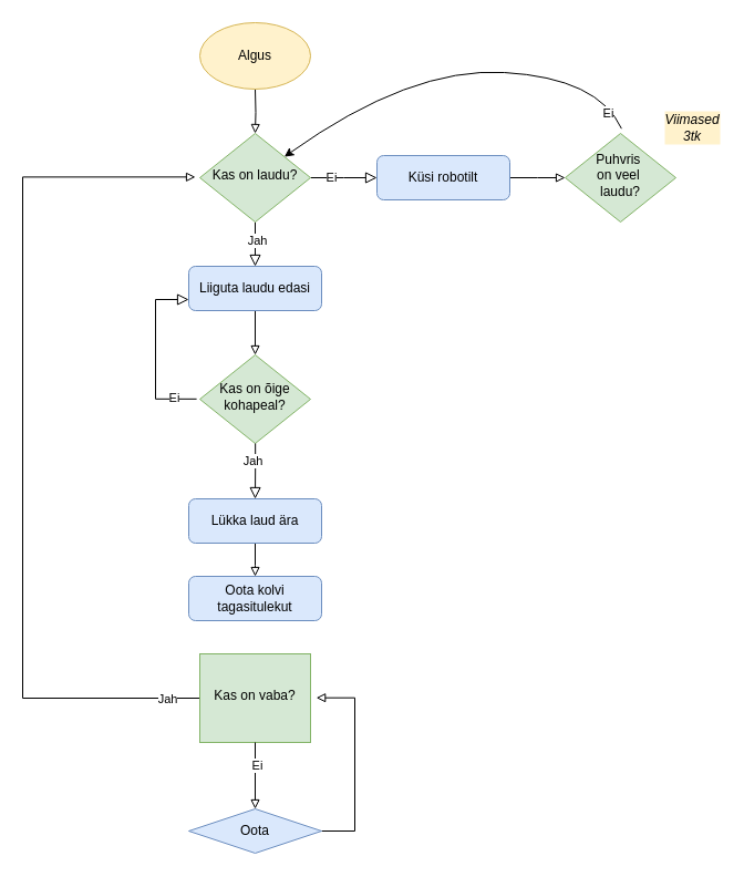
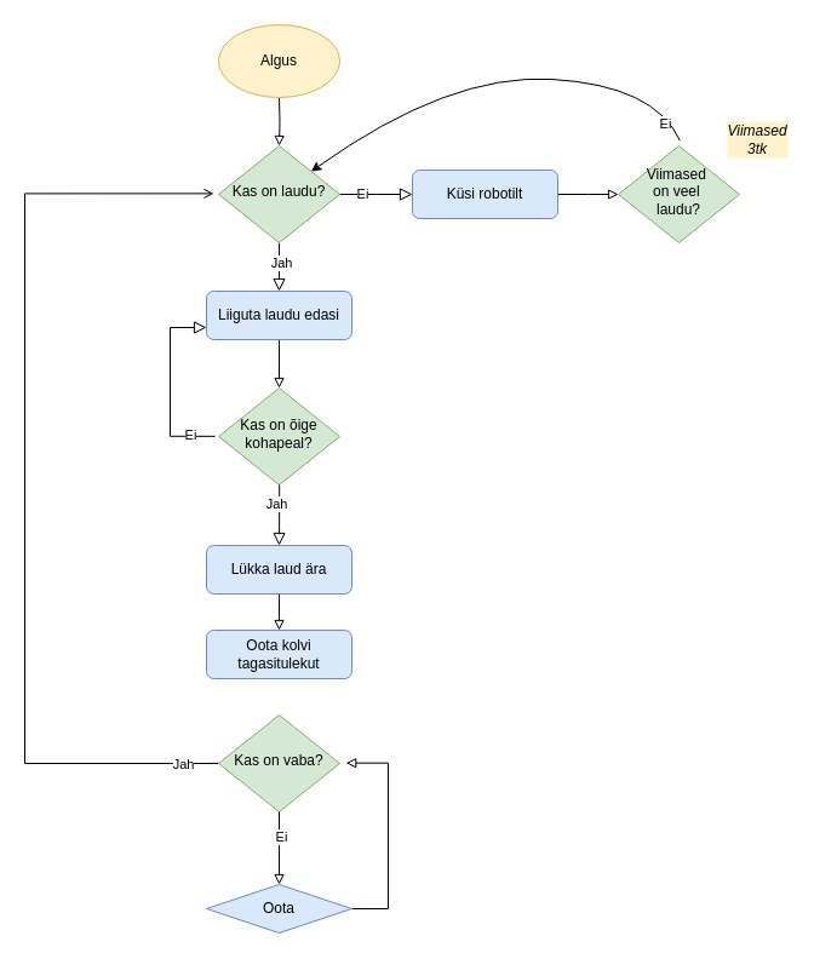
  <mxCell id="0" />
  <mxCell id="1" parent="0" />
  <mxCell id="2" value="" style="rounded=0;html=1;jettySize=auto;orthogonalLoop=1;fontSize=11;endArrow=block;endFill=0;endSize=8;strokeWidth=1;shadow=0;labelBackgroundColor=none;edgeStyle=orthogonalEdgeStyle;" parent="1" source="6" edge="1"><mxGeometry x="-0.506" y="20" relative="1" as="geometry"><mxPoint as="offset" /><mxPoint x="230" y="240" as="targetPoint" /></mxGeometry></mxCell>
  <mxCell id="3" value="Jah" style="edgeLabel;html=1;align=center;verticalAlign=middle;resizable=0;points=[];" vertex="1" connectable="0" parent="2"><mxGeometry x="-0.206" y="1" relative="1" as="geometry"><mxPoint as="offset" /></mxGeometry></mxCell>
  <mxCell id="4" value="" style="edgeStyle=orthogonalEdgeStyle;rounded=0;html=1;jettySize=auto;orthogonalLoop=1;fontSize=11;endArrow=block;endFill=0;endSize=8;strokeWidth=1;shadow=0;labelBackgroundColor=none;" parent="1" source="6" edge="1"><mxGeometry x="-0.2" y="10" relative="1" as="geometry"><mxPoint as="offset" /><mxPoint x="340" y="160" as="targetPoint" /></mxGeometry></mxCell>
  <mxCell id="5" value="Ei" style="edgeLabel;html=1;align=center;verticalAlign=middle;resizable=0;points=[];" vertex="1" connectable="0" parent="4"><mxGeometry x="-0.409" y="1" relative="1" as="geometry"><mxPoint as="offset" /></mxGeometry></mxCell>
  <mxCell id="6" value="Kas on laudu?" style="rhombus;whiteSpace=wrap;html=1;shadow=0;fontFamily=Helvetica;fontSize=12;align=center;strokeWidth=1;spacing=6;spacingTop=-4;fillColor=#d5e8d4;strokeColor=#82b366;" parent="1" vertex="1"><mxGeometry x="180" y="120" width="100" height="80" as="geometry" /></mxCell>
  <mxCell id="7" style="edgeStyle=orthogonalEdgeStyle;rounded=0;orthogonalLoop=1;jettySize=auto;html=1;entryX=0.5;entryY=0;entryDx=0;entryDy=0;endArrow=block;endFill=0;" edge="1" parent="1" source="8"><mxGeometry relative="1" as="geometry"><mxPoint x="230" y="520" as="targetPoint" /></mxGeometry></mxCell>
  <mxCell id="8" value="Lükka laud ära" style="rounded=1;whiteSpace=wrap;html=1;fontSize=12;glass=0;strokeWidth=1;shadow=0;fillColor=#dae8fc;strokeColor=#6c8ebf;" parent="1" vertex="1"><mxGeometry x="170" y="450" width="120" height="40" as="geometry" /></mxCell>
  <mxCell id="9" style="edgeStyle=orthogonalEdgeStyle;rounded=0;orthogonalLoop=1;jettySize=auto;html=1;entryX=0.5;entryY=0;entryDx=0;entryDy=0;endArrow=block;endFill=0;" edge="1" parent="1" source="10" target="18"><mxGeometry relative="1" as="geometry" /></mxCell>
  <mxCell id="10" value="Liiguta laudu edasi" style="rounded=1;whiteSpace=wrap;html=1;fontSize=12;glass=0;strokeWidth=1;shadow=0;fillColor=#dae8fc;strokeColor=#6c8ebf;" parent="1" vertex="1"><mxGeometry x="170" y="240" width="120" height="40" as="geometry" /></mxCell>
- <mxCell id="11" value="&lt;div&gt;Puhvris&amp;nbsp;&lt;/div&gt;&lt;div&gt;on veel&amp;nbsp;&lt;/div&gt;&lt;div&gt;laudu?&lt;/div&gt;" style="rhombus;whiteSpace=wrap;html=1;shadow=0;fontFamily=Helvetica;fontSize=12;align=center;strokeWidth=1;spacing=6;spacingTop=-4;fillColor=#d5e8d4;strokeColor=#82b366;" parent="1" vertex="1"><mxGeometry x="510" y="120" width="100" height="80" as="geometry" /></mxCell>
+ <mxCell id="11" value="&lt;div&gt;Viimased&amp;nbsp;&lt;/div&gt;&lt;div&gt;on veel&amp;nbsp;&lt;/div&gt;&lt;div&gt;laudu?&lt;/div&gt;" style="rhombus;whiteSpace=wrap;html=1;shadow=0;fontFamily=Helvetica;fontSize=12;align=center;strokeWidth=1;spacing=6;spacingTop=-4;fillColor=#d5e8d4;strokeColor=#82b366;" parent="1" vertex="1"><mxGeometry x="510" y="120" width="100" height="80" as="geometry" /></mxCell>
  <mxCell id="12" value="&lt;i&gt;Viimased 3tk&lt;/i&gt;" style="text;html=1;align=center;verticalAlign=middle;whiteSpace=wrap;rounded=0;fillColor=#fff2cc;strokeColor=none;gradientColor=none;dashed=1;dashPattern=1 4;" parent="1" vertex="1"><mxGeometry x="600" y="100" width="50" height="30" as="geometry" /></mxCell>
  <mxCell id="13" style="edgeStyle=orthogonalEdgeStyle;rounded=0;orthogonalLoop=1;jettySize=auto;html=1;endArrow=block;endFill=0;" edge="1" parent="1" source="14"><mxGeometry relative="1" as="geometry"><mxPoint x="510" y="160" as="targetPoint" /></mxGeometry></mxCell>
  <mxCell id="14" value="Küsi robotilt" style="rounded=1;whiteSpace=wrap;html=1;fontSize=12;glass=0;strokeWidth=1;shadow=0;fillColor=#dae8fc;strokeColor=#6c8ebf;" parent="1" vertex="1"><mxGeometry x="340" y="140" width="120" height="40" as="geometry" /></mxCell>
- <mxCell id="15" style="edgeStyle=orthogonalEdgeStyle;rounded=0;orthogonalLoop=1;jettySize=auto;html=1;entryX=-0.04;entryY=0.492;entryDx=0;entryDy=0;entryPerimeter=0;endArrow=block;endFill=0;" parent="1" source="23" target="6" edge="1"><mxGeometry relative="1" as="geometry"><mxPoint x="90" y="160" as="targetPoint" /><Array as="points"><mxPoint x="20" y="630" /><mxPoint x="20" y="159" /></Array></mxGeometry></mxCell>
+ <mxCell id="15" style="edgeStyle=orthogonalEdgeStyle;rounded=0;orthogonalLoop=1;jettySize=auto;html=1;entryX=-0.04;entryY=0.492;entryDx=0;entryDy=0;entryPerimeter=0;endArrow=open;endFill=0;" parent="1" source="23" target="6" edge="1"><mxGeometry relative="1" as="geometry"><mxPoint x="90" y="160" as="targetPoint" /><Array as="points"><mxPoint x="20" y="630" /><mxPoint x="20" y="159" /></Array></mxGeometry></mxCell>
  <mxCell id="16" value="Jah" style="edgeLabel;html=1;align=center;verticalAlign=middle;resizable=0;points=[];" vertex="1" connectable="0" parent="15"><mxGeometry x="-0.957" y="-1" relative="1" as="geometry"><mxPoint x="-13" y="1" as="offset" /></mxGeometry></mxCell>
  <mxCell id="17" value="Oota kolvi tagasitulekut" style="rounded=1;whiteSpace=wrap;html=1;fontSize=12;glass=0;strokeWidth=1;shadow=0;fillColor=#dae8fc;strokeColor=#6c8ebf;" parent="1" vertex="1"><mxGeometry x="170" y="520" width="120" height="40" as="geometry" /></mxCell>
  <mxCell id="18" value="Kas on õige kohapeal?" style="rhombus;whiteSpace=wrap;html=1;shadow=0;fontFamily=Helvetica;fontSize=12;align=center;strokeWidth=1;spacing=6;spacingTop=-4;fillColor=#d5e8d4;strokeColor=#82b366;" vertex="1" parent="1"><mxGeometry x="180" y="320" width="100" height="80" as="geometry" /></mxCell>
  <mxCell id="19" value="" style="rounded=0;html=1;jettySize=auto;orthogonalLoop=1;fontSize=11;endArrow=block;endFill=0;endSize=8;strokeWidth=1;shadow=0;labelBackgroundColor=none;edgeStyle=orthogonalEdgeStyle;" edge="1" parent="1"><mxGeometry x="-0.2" y="20" relative="1" as="geometry"><mxPoint as="offset" /><mxPoint x="230" y="450" as="targetPoint" /><mxPoint x="230.17" y="400" as="sourcePoint" /><Array as="points"><mxPoint x="230" y="420" /><mxPoint x="230" y="420" /></Array></mxGeometry></mxCell>
  <mxCell id="20" value="Jah" style="edgeLabel;html=1;align=center;verticalAlign=middle;resizable=0;points=[];" vertex="1" connectable="0" parent="19"><mxGeometry x="-0.394" y="-3" relative="1" as="geometry"><mxPoint as="offset" /></mxGeometry></mxCell>
  <mxCell id="21" value="" style="edgeStyle=orthogonalEdgeStyle;rounded=0;html=1;jettySize=auto;orthogonalLoop=1;fontSize=11;endArrow=block;endFill=0;endSize=8;strokeWidth=1;shadow=0;labelBackgroundColor=none;exitX=-0.029;exitY=0.498;exitDx=0;exitDy=0;exitPerimeter=0;entryX=0;entryY=0.75;entryDx=0;entryDy=0;" edge="1" parent="1" source="18" target="10"><mxGeometry x="-0.75" y="10" relative="1" as="geometry"><mxPoint as="offset" /><mxPoint x="130" y="270" as="targetPoint" /><mxPoint x="120" y="380" as="sourcePoint" /><Array as="points"><mxPoint x="140" y="360" /><mxPoint x="140" y="270" /></Array></mxGeometry></mxCell>
  <mxCell id="22" value="Ei" style="edgeLabel;html=1;align=center;verticalAlign=middle;resizable=0;points=[];" vertex="1" connectable="0" parent="21"><mxGeometry x="-0.734" y="-1" relative="1" as="geometry"><mxPoint as="offset" /></mxGeometry></mxCell>
- <mxCell id="23" value="Kas on vaba?" style="whiteSpace=wrap;html=1;shadow=0;fontFamily=Helvetica;fontSize=12;align=center;strokeWidth=1;spacing=6;spacingTop=-4;fillColor=#d5e8d4;strokeColor=#82b366;rounded=0;" vertex="1" parent="1"><mxGeometry x="180" y="590" width="100" height="80" as="geometry" /></mxCell>
+ <mxCell id="23" value="Kas on vaba?" style="rhombus;whiteSpace=wrap;html=1;shadow=0;fontFamily=Helvetica;fontSize=12;align=center;strokeWidth=1;spacing=6;spacingTop=-4;fillColor=#d5e8d4;strokeColor=#82b366;" vertex="1" parent="1"><mxGeometry x="180" y="590" width="100" height="80" as="geometry" /></mxCell>
  <mxCell id="24" style="edgeStyle=orthogonalEdgeStyle;rounded=0;orthogonalLoop=1;jettySize=auto;html=1;entryX=1.052;entryY=0.496;entryDx=0;entryDy=0;entryPerimeter=0;endArrow=block;endFill=0;" edge="1" parent="1" source="28" target="23"><mxGeometry relative="1" as="geometry"><mxPoint x="320" y="750" as="targetPoint" /><Array as="points"><mxPoint x="320" y="750" /><mxPoint x="320" y="630" /></Array></mxGeometry></mxCell>
  <mxCell id="25" style="edgeStyle=orthogonalEdgeStyle;rounded=0;orthogonalLoop=1;jettySize=auto;html=1;entryX=0.5;entryY=0;entryDx=0;entryDy=0;endArrow=block;endFill=0;" edge="1" parent="1" target="6"><mxGeometry relative="1" as="geometry"><mxPoint x="230" y="80" as="sourcePoint" /></mxGeometry></mxCell>
  <mxCell id="26" value="" style="edgeStyle=orthogonalEdgeStyle;rounded=0;orthogonalLoop=1;jettySize=auto;html=1;endArrow=block;endFill=0;" edge="1" parent="1" source="23" target="28"><mxGeometry relative="1" as="geometry"><mxPoint x="230" y="840" as="targetPoint" /><mxPoint x="230" y="670" as="sourcePoint" /></mxGeometry></mxCell>
  <mxCell id="27" value="Ei" style="edgeLabel;html=1;align=center;verticalAlign=middle;resizable=0;points=[];" vertex="1" connectable="0" parent="26"><mxGeometry x="-0.347" y="1" relative="1" as="geometry"><mxPoint as="offset" /></mxGeometry></mxCell>
  <mxCell id="28" value="Oota" style="rhombus;whiteSpace=wrap;html=1;fontSize=12;glass=0;strokeWidth=1;shadow=0;fillColor=#dae8fc;strokeColor=#6c8ebf;" vertex="1" parent="1"><mxGeometry x="170" y="730" width="120" height="40" as="geometry" /></mxCell>
  <mxCell id="29" value="Algus" style="ellipse;whiteSpace=wrap;html=1;fillColor=#fff2cc;strokeColor=#d6b656;" vertex="1" parent="1"><mxGeometry x="180" y="20" width="100" height="60" as="geometry" /></mxCell>
  <mxCell id="30" value="" style="curved=1;endArrow=classic;html=1;rounded=0;exitX=0.509;exitY=-0.054;exitDx=0;exitDy=0;exitPerimeter=0;" edge="1" parent="1" source="11" target="6"><mxGeometry width="50" height="50" relative="1" as="geometry"><mxPoint x="370" y="110" as="sourcePoint" /><mxPoint x="420" y="60" as="targetPoint" /><Array as="points"><mxPoint x="540" y="70" /><mxPoint x="370" y="60" /></Array></mxGeometry></mxCell>
  <mxCell id="31" value="Ei" style="edgeLabel;html=1;align=center;verticalAlign=middle;resizable=0;points=[];" vertex="1" connectable="0" parent="30"><mxGeometry x="-0.898" y="5" relative="1" as="geometry"><mxPoint as="offset" /></mxGeometry></mxCell>
